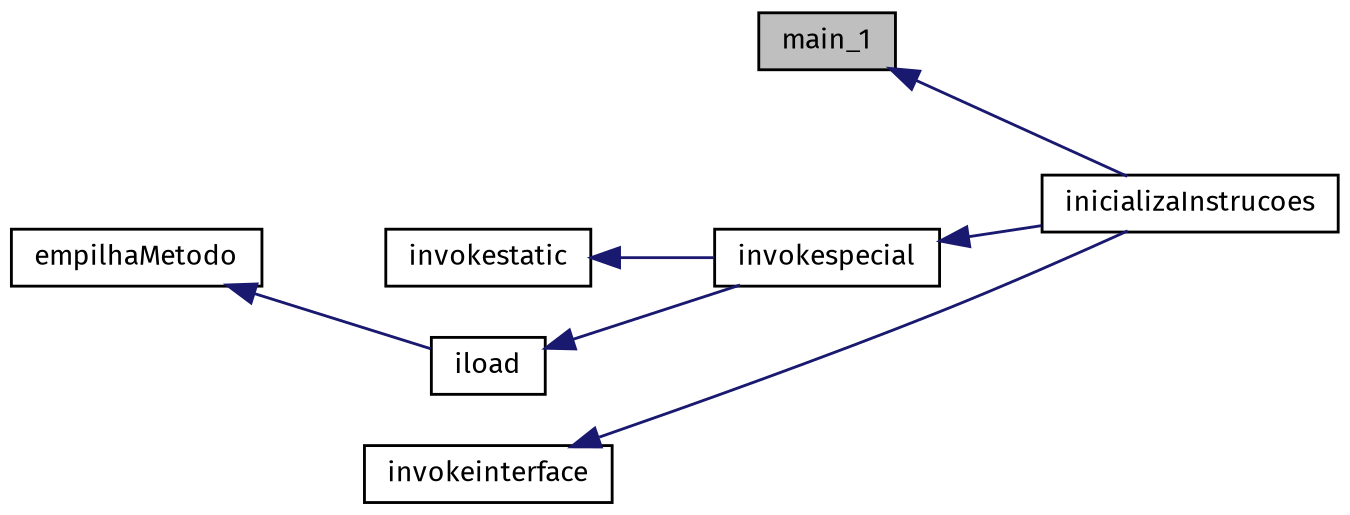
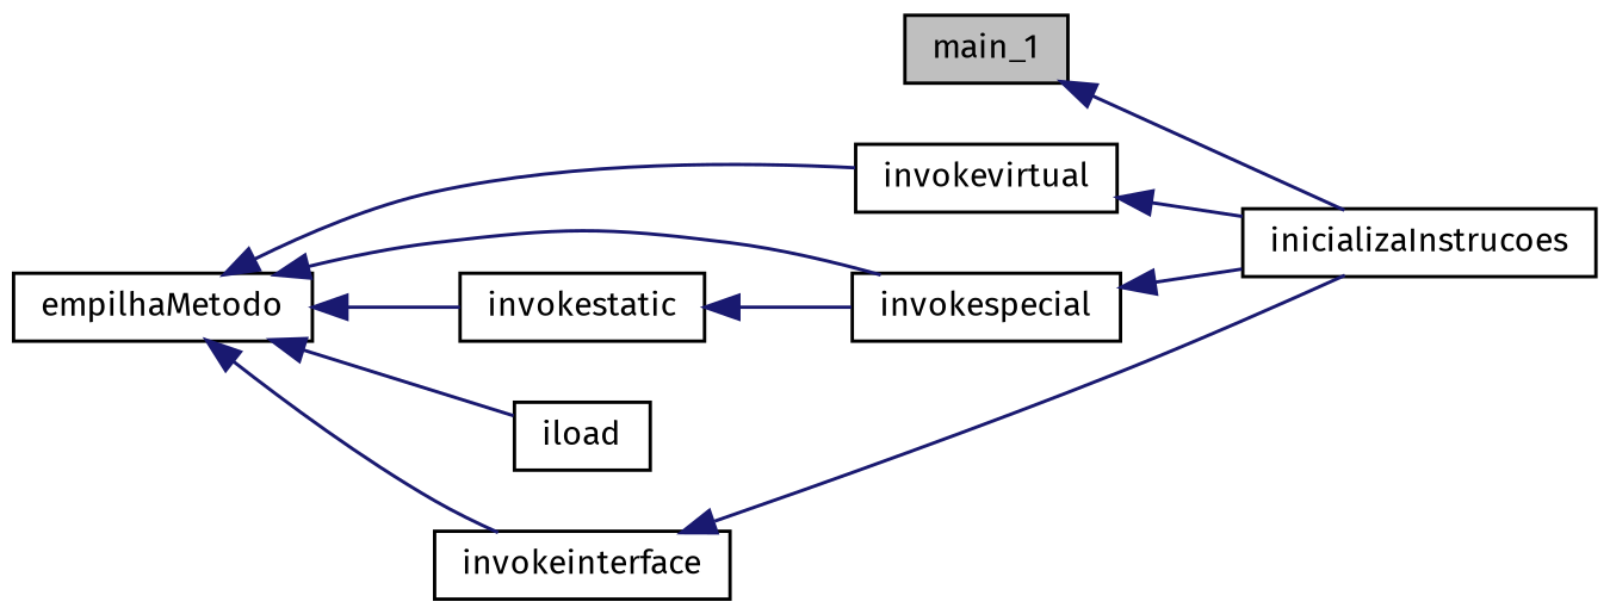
  digraph {
    fontname="Fira Sans"
    rankdir=LR
    node [color=black fillcolor=white fontname="Fira Sans" fontsize=10 shape=record style=filled]
    edge [color=midnightblue dir=back fontname="Fira Sans" fontsize=10 labelfontname=Helvetica labelfontsize=10 style=solid]
    n1 [fillcolor=grey75 fontcolor=black height=0.2 label=main_1 width=0.4]
    n2 [height=0.2 label=inicializaInstrucoes width=0.4]
    n3 [height=0.2 label=empilhaMetodo width=0.4]
+   n4 [height=0.2 label=invokevirtual width=0.4]
    n5 [height=0.2 label=invokespecial width=0.4]
    n6 [height=0.2 label=invokestatic width=0.4]
    n7 [height=0.2 label=invokeinterface width=0.4]
    n8 [height=0.2 label=iload width=0.4]
    n1 -> n2
-   n8 -> n5
+   n3 -> n4
+   n3 -> n5
+   n3 -> n6
+   n3 -> n7
    n3 -> n8
+   n4 -> n2
    n5 -> n2
    n6 -> n5
    n7 -> n2
  }
